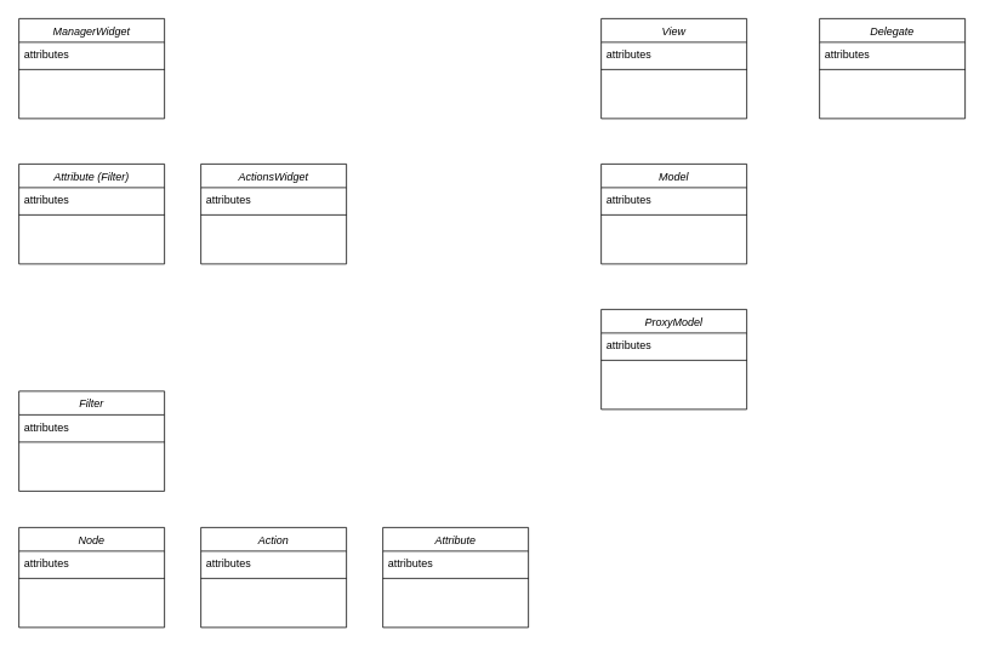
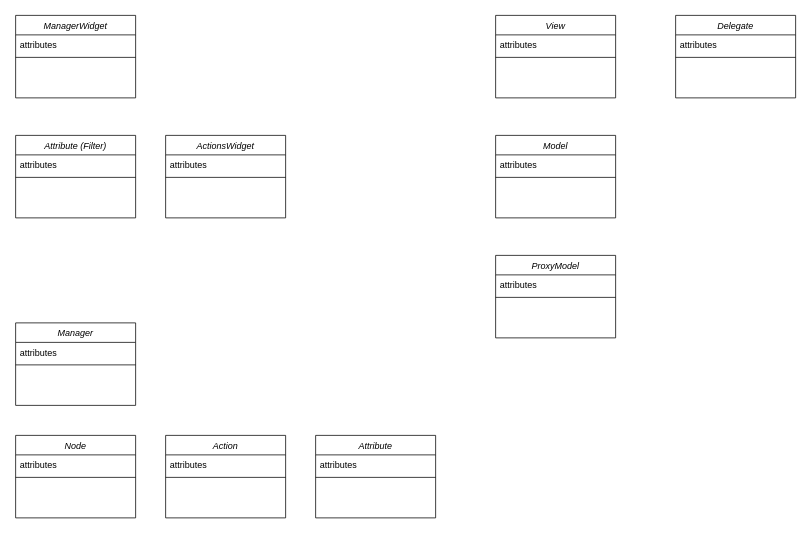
  <mxCell id="0" />
  <mxCell id="1" parent="0" />
- <mxCell id="2" value="Filter" style="swimlane;fontStyle=2;align=center;verticalAlign=top;childLayout=stackLayout;horizontal=1;startSize=26;horizontalStack=0;resizeParent=1;resizeLast=0;collapsible=1;marginBottom=0;rounded=0;shadow=0;strokeWidth=1;" vertex="1" parent="1"><mxGeometry x="20" y="430" width="160" height="110" as="geometry"><mxRectangle x="170" y="80" width="160" height="26" as="alternateBounds" /></mxGeometry></mxCell>
+ <mxCell id="2" value="Manager" style="swimlane;fontStyle=2;align=center;verticalAlign=top;childLayout=stackLayout;horizontal=1;startSize=26;horizontalStack=0;resizeParent=1;resizeLast=0;collapsible=1;marginBottom=0;rounded=0;shadow=0;strokeWidth=1;" vertex="1" parent="1"><mxGeometry x="20" y="430" width="160" height="110" as="geometry"><mxRectangle x="170" y="80" width="160" height="26" as="alternateBounds" /></mxGeometry></mxCell>
  <mxCell id="3" value="attributes" style="text;align=left;verticalAlign=top;spacingLeft=4;spacingRight=4;overflow=hidden;rotatable=0;points=[[0,0.5],[1,0.5]];portConstraint=eastwest;rounded=0;shadow=0;html=0;" vertex="1" parent="2"><mxGeometry y="26" width="160" height="26" as="geometry" /></mxCell>
  <mxCell id="4" value="" style="line;html=1;strokeWidth=1;align=left;verticalAlign=middle;spacingTop=-1;spacingLeft=3;spacingRight=3;rotatable=0;labelPosition=right;points=[];portConstraint=eastwest;" vertex="1" parent="2"><mxGeometry y="52" width="160" height="8" as="geometry" /></mxCell>
  <mxCell id="5" value="ManagerWidget" style="swimlane;fontStyle=2;align=center;verticalAlign=top;childLayout=stackLayout;horizontal=1;startSize=26;horizontalStack=0;resizeParent=1;resizeLast=0;collapsible=1;marginBottom=0;rounded=0;shadow=0;strokeWidth=1;" vertex="1" parent="1"><mxGeometry x="20" y="20" width="160" height="110" as="geometry"><mxRectangle x="170" y="80" width="160" height="26" as="alternateBounds" /></mxGeometry></mxCell>
  <mxCell id="6" value="attributes" style="text;align=left;verticalAlign=top;spacingLeft=4;spacingRight=4;overflow=hidden;rotatable=0;points=[[0,0.5],[1,0.5]];portConstraint=eastwest;rounded=0;shadow=0;html=0;" vertex="1" parent="5"><mxGeometry y="26" width="160" height="26" as="geometry" /></mxCell>
  <mxCell id="7" value="" style="line;html=1;strokeWidth=1;align=left;verticalAlign=middle;spacingTop=-1;spacingLeft=3;spacingRight=3;rotatable=0;labelPosition=right;points=[];portConstraint=eastwest;" vertex="1" parent="5"><mxGeometry y="52" width="160" height="8" as="geometry" /></mxCell>
  <mxCell id="8" value="View" style="swimlane;fontStyle=2;align=center;verticalAlign=top;childLayout=stackLayout;horizontal=1;startSize=26;horizontalStack=0;resizeParent=1;resizeLast=0;collapsible=1;marginBottom=0;rounded=0;shadow=0;strokeWidth=1;" vertex="1" parent="1"><mxGeometry x="660" y="20" width="160" height="110" as="geometry"><mxRectangle x="170" y="80" width="160" height="26" as="alternateBounds" /></mxGeometry></mxCell>
  <mxCell id="9" value="attributes" style="text;align=left;verticalAlign=top;spacingLeft=4;spacingRight=4;overflow=hidden;rotatable=0;points=[[0,0.5],[1,0.5]];portConstraint=eastwest;rounded=0;shadow=0;html=0;" vertex="1" parent="8"><mxGeometry y="26" width="160" height="26" as="geometry" /></mxCell>
  <mxCell id="10" value="" style="line;html=1;strokeWidth=1;align=left;verticalAlign=middle;spacingTop=-1;spacingLeft=3;spacingRight=3;rotatable=0;labelPosition=right;points=[];portConstraint=eastwest;" vertex="1" parent="8"><mxGeometry y="52" width="160" height="8" as="geometry" /></mxCell>
  <mxCell id="11" value="Model" style="swimlane;fontStyle=2;align=center;verticalAlign=top;childLayout=stackLayout;horizontal=1;startSize=26;horizontalStack=0;resizeParent=1;resizeLast=0;collapsible=1;marginBottom=0;rounded=0;shadow=0;strokeWidth=1;" vertex="1" parent="1"><mxGeometry x="660" y="180" width="160" height="110" as="geometry"><mxRectangle x="170" y="80" width="160" height="26" as="alternateBounds" /></mxGeometry></mxCell>
  <mxCell id="12" value="attributes" style="text;align=left;verticalAlign=top;spacingLeft=4;spacingRight=4;overflow=hidden;rotatable=0;points=[[0,0.5],[1,0.5]];portConstraint=eastwest;rounded=0;shadow=0;html=0;" vertex="1" parent="11"><mxGeometry y="26" width="160" height="26" as="geometry" /></mxCell>
  <mxCell id="13" value="" style="line;html=1;strokeWidth=1;align=left;verticalAlign=middle;spacingTop=-1;spacingLeft=3;spacingRight=3;rotatable=0;labelPosition=right;points=[];portConstraint=eastwest;" vertex="1" parent="11"><mxGeometry y="52" width="160" height="8" as="geometry" /></mxCell>
  <mxCell id="14" value="ProxyModel" style="swimlane;fontStyle=2;align=center;verticalAlign=top;childLayout=stackLayout;horizontal=1;startSize=26;horizontalStack=0;resizeParent=1;resizeLast=0;collapsible=1;marginBottom=0;rounded=0;shadow=0;strokeWidth=1;" vertex="1" parent="1"><mxGeometry x="660" y="340" width="160" height="110" as="geometry"><mxRectangle x="170" y="80" width="160" height="26" as="alternateBounds" /></mxGeometry></mxCell>
  <mxCell id="15" value="attributes" style="text;align=left;verticalAlign=top;spacingLeft=4;spacingRight=4;overflow=hidden;rotatable=0;points=[[0,0.5],[1,0.5]];portConstraint=eastwest;rounded=0;shadow=0;html=0;" vertex="1" parent="14"><mxGeometry y="26" width="160" height="26" as="geometry" /></mxCell>
  <mxCell id="16" value="" style="line;html=1;strokeWidth=1;align=left;verticalAlign=middle;spacingTop=-1;spacingLeft=3;spacingRight=3;rotatable=0;labelPosition=right;points=[];portConstraint=eastwest;" vertex="1" parent="14"><mxGeometry y="52" width="160" height="8" as="geometry" /></mxCell>
  <mxCell id="17" value="Delegate" style="swimlane;fontStyle=2;align=center;verticalAlign=top;childLayout=stackLayout;horizontal=1;startSize=26;horizontalStack=0;resizeParent=1;resizeLast=0;collapsible=1;marginBottom=0;rounded=0;shadow=0;strokeWidth=1;" vertex="1" parent="1"><mxGeometry x="900" y="20" width="160" height="110" as="geometry"><mxRectangle x="170" y="80" width="160" height="26" as="alternateBounds" /></mxGeometry></mxCell>
  <mxCell id="18" value="attributes" style="text;align=left;verticalAlign=top;spacingLeft=4;spacingRight=4;overflow=hidden;rotatable=0;points=[[0,0.5],[1,0.5]];portConstraint=eastwest;rounded=0;shadow=0;html=0;" vertex="1" parent="17"><mxGeometry y="26" width="160" height="26" as="geometry" /></mxCell>
  <mxCell id="19" value="" style="line;html=1;strokeWidth=1;align=left;verticalAlign=middle;spacingTop=-1;spacingLeft=3;spacingRight=3;rotatable=0;labelPosition=right;points=[];portConstraint=eastwest;" vertex="1" parent="17"><mxGeometry y="52" width="160" height="8" as="geometry" /></mxCell>
  <mxCell id="20" value="Attribute (Filter)" style="swimlane;fontStyle=2;align=center;verticalAlign=top;childLayout=stackLayout;horizontal=1;startSize=26;horizontalStack=0;resizeParent=1;resizeLast=0;collapsible=1;marginBottom=0;rounded=0;shadow=0;strokeWidth=1;" vertex="1" parent="1"><mxGeometry x="20" y="180" width="160" height="110" as="geometry"><mxRectangle x="170" y="80" width="160" height="26" as="alternateBounds" /></mxGeometry></mxCell>
  <mxCell id="21" value="attributes" style="text;align=left;verticalAlign=top;spacingLeft=4;spacingRight=4;overflow=hidden;rotatable=0;points=[[0,0.5],[1,0.5]];portConstraint=eastwest;rounded=0;shadow=0;html=0;" vertex="1" parent="20"><mxGeometry y="26" width="160" height="26" as="geometry" /></mxCell>
  <mxCell id="22" value="" style="line;html=1;strokeWidth=1;align=left;verticalAlign=middle;spacingTop=-1;spacingLeft=3;spacingRight=3;rotatable=0;labelPosition=right;points=[];portConstraint=eastwest;" vertex="1" parent="20"><mxGeometry y="52" width="160" height="8" as="geometry" /></mxCell>
  <mxCell id="23" value="ActionsWidget" style="swimlane;fontStyle=2;align=center;verticalAlign=top;childLayout=stackLayout;horizontal=1;startSize=26;horizontalStack=0;resizeParent=1;resizeLast=0;collapsible=1;marginBottom=0;rounded=0;shadow=0;strokeWidth=1;" vertex="1" parent="1"><mxGeometry x="220" y="180" width="160" height="110" as="geometry"><mxRectangle x="170" y="80" width="160" height="26" as="alternateBounds" /></mxGeometry></mxCell>
  <mxCell id="24" value="attributes" style="text;align=left;verticalAlign=top;spacingLeft=4;spacingRight=4;overflow=hidden;rotatable=0;points=[[0,0.5],[1,0.5]];portConstraint=eastwest;rounded=0;shadow=0;html=0;" vertex="1" parent="23"><mxGeometry y="26" width="160" height="26" as="geometry" /></mxCell>
  <mxCell id="25" value="" style="line;html=1;strokeWidth=1;align=left;verticalAlign=middle;spacingTop=-1;spacingLeft=3;spacingRight=3;rotatable=0;labelPosition=right;points=[];portConstraint=eastwest;" vertex="1" parent="23"><mxGeometry y="52" width="160" height="8" as="geometry" /></mxCell>
  <mxCell id="26" value="Node" style="swimlane;fontStyle=2;align=center;verticalAlign=top;childLayout=stackLayout;horizontal=1;startSize=26;horizontalStack=0;resizeParent=1;resizeLast=0;collapsible=1;marginBottom=0;rounded=0;shadow=0;strokeWidth=1;" vertex="1" parent="1"><mxGeometry x="20" y="580" width="160" height="110" as="geometry"><mxRectangle x="170" y="80" width="160" height="26" as="alternateBounds" /></mxGeometry></mxCell>
  <mxCell id="27" value="attributes" style="text;align=left;verticalAlign=top;spacingLeft=4;spacingRight=4;overflow=hidden;rotatable=0;points=[[0,0.5],[1,0.5]];portConstraint=eastwest;rounded=0;shadow=0;html=0;" vertex="1" parent="26"><mxGeometry y="26" width="160" height="26" as="geometry" /></mxCell>
  <mxCell id="28" value="" style="line;html=1;strokeWidth=1;align=left;verticalAlign=middle;spacingTop=-1;spacingLeft=3;spacingRight=3;rotatable=0;labelPosition=right;points=[];portConstraint=eastwest;" vertex="1" parent="26"><mxGeometry y="52" width="160" height="8" as="geometry" /></mxCell>
  <mxCell id="29" value="Action" style="swimlane;fontStyle=2;align=center;verticalAlign=top;childLayout=stackLayout;horizontal=1;startSize=26;horizontalStack=0;resizeParent=1;resizeLast=0;collapsible=1;marginBottom=0;rounded=0;shadow=0;strokeWidth=1;" vertex="1" parent="1"><mxGeometry x="220" y="580" width="160" height="110" as="geometry"><mxRectangle x="170" y="80" width="160" height="26" as="alternateBounds" /></mxGeometry></mxCell>
  <mxCell id="30" value="attributes" style="text;align=left;verticalAlign=top;spacingLeft=4;spacingRight=4;overflow=hidden;rotatable=0;points=[[0,0.5],[1,0.5]];portConstraint=eastwest;rounded=0;shadow=0;html=0;" vertex="1" parent="29"><mxGeometry y="26" width="160" height="26" as="geometry" /></mxCell>
  <mxCell id="31" value="" style="line;html=1;strokeWidth=1;align=left;verticalAlign=middle;spacingTop=-1;spacingLeft=3;spacingRight=3;rotatable=0;labelPosition=right;points=[];portConstraint=eastwest;" vertex="1" parent="29"><mxGeometry y="52" width="160" height="8" as="geometry" /></mxCell>
  <mxCell id="32" value="Attribute" style="swimlane;fontStyle=2;align=center;verticalAlign=top;childLayout=stackLayout;horizontal=1;startSize=26;horizontalStack=0;resizeParent=1;resizeLast=0;collapsible=1;marginBottom=0;rounded=0;shadow=0;strokeWidth=1;" vertex="1" parent="1"><mxGeometry x="420" y="580" width="160" height="110" as="geometry"><mxRectangle x="170" y="80" width="160" height="26" as="alternateBounds" /></mxGeometry></mxCell>
  <mxCell id="33" value="attributes" style="text;align=left;verticalAlign=top;spacingLeft=4;spacingRight=4;overflow=hidden;rotatable=0;points=[[0,0.5],[1,0.5]];portConstraint=eastwest;rounded=0;shadow=0;html=0;" vertex="1" parent="32"><mxGeometry y="26" width="160" height="26" as="geometry" /></mxCell>
  <mxCell id="34" value="" style="line;html=1;strokeWidth=1;align=left;verticalAlign=middle;spacingTop=-1;spacingLeft=3;spacingRight=3;rotatable=0;labelPosition=right;points=[];portConstraint=eastwest;" vertex="1" parent="32"><mxGeometry y="52" width="160" height="8" as="geometry" /></mxCell>
